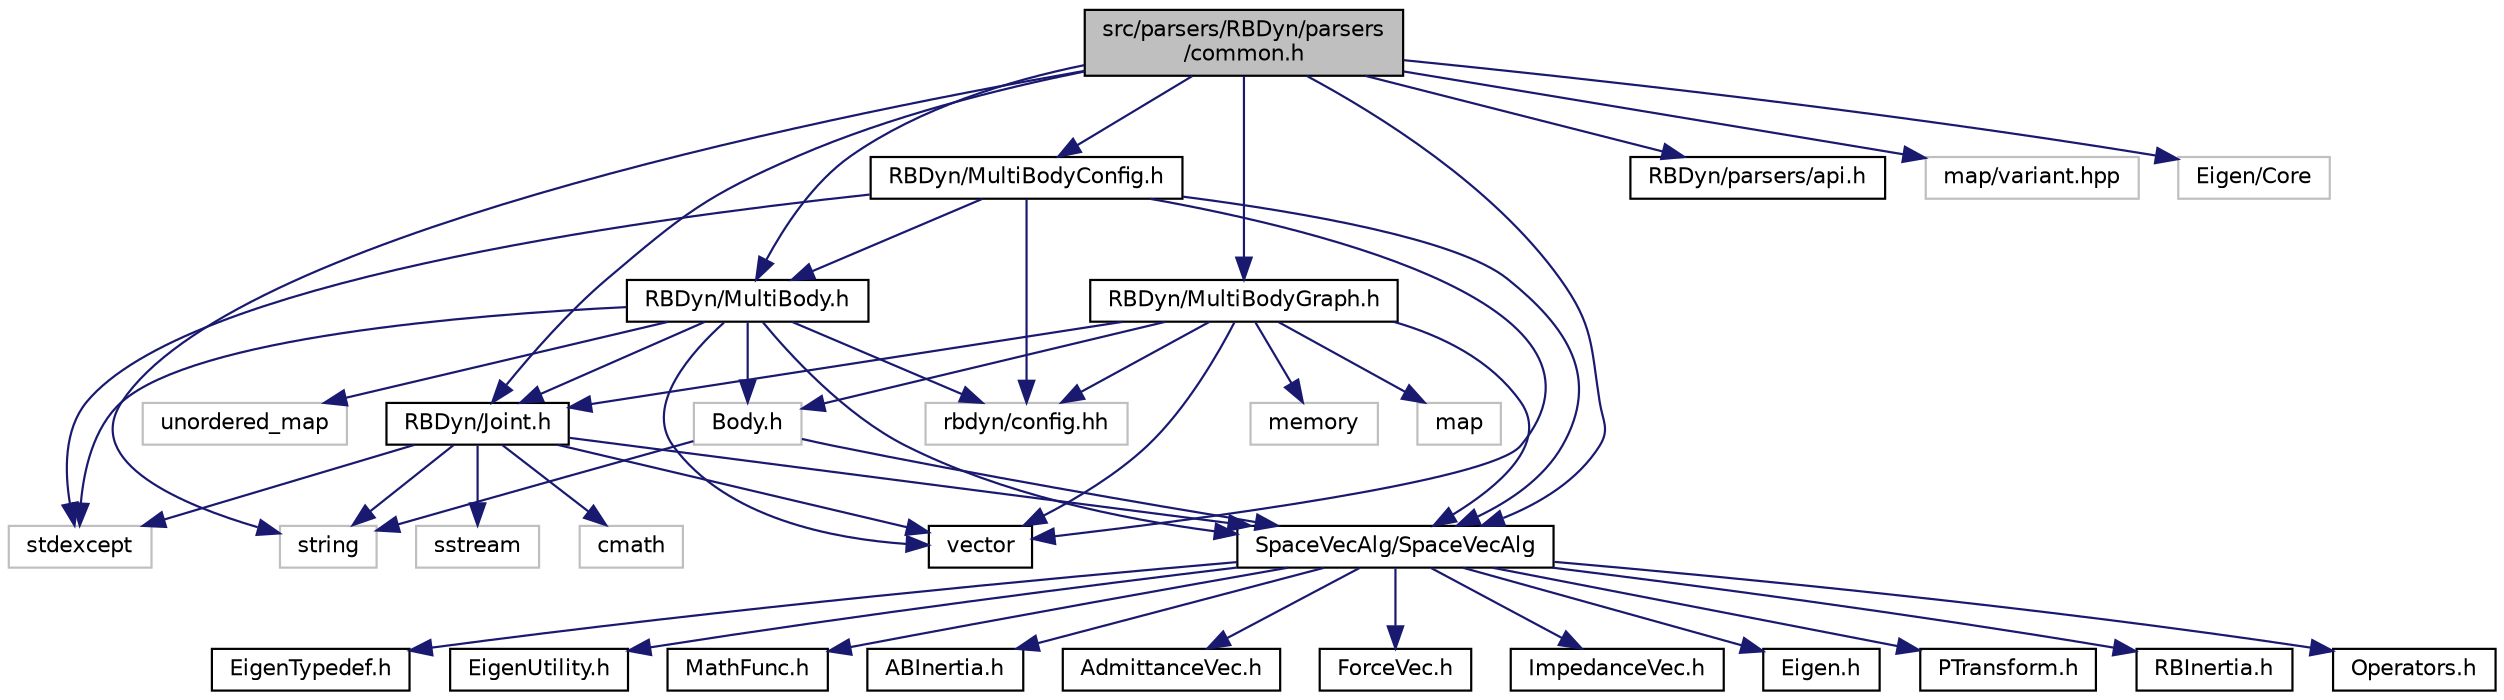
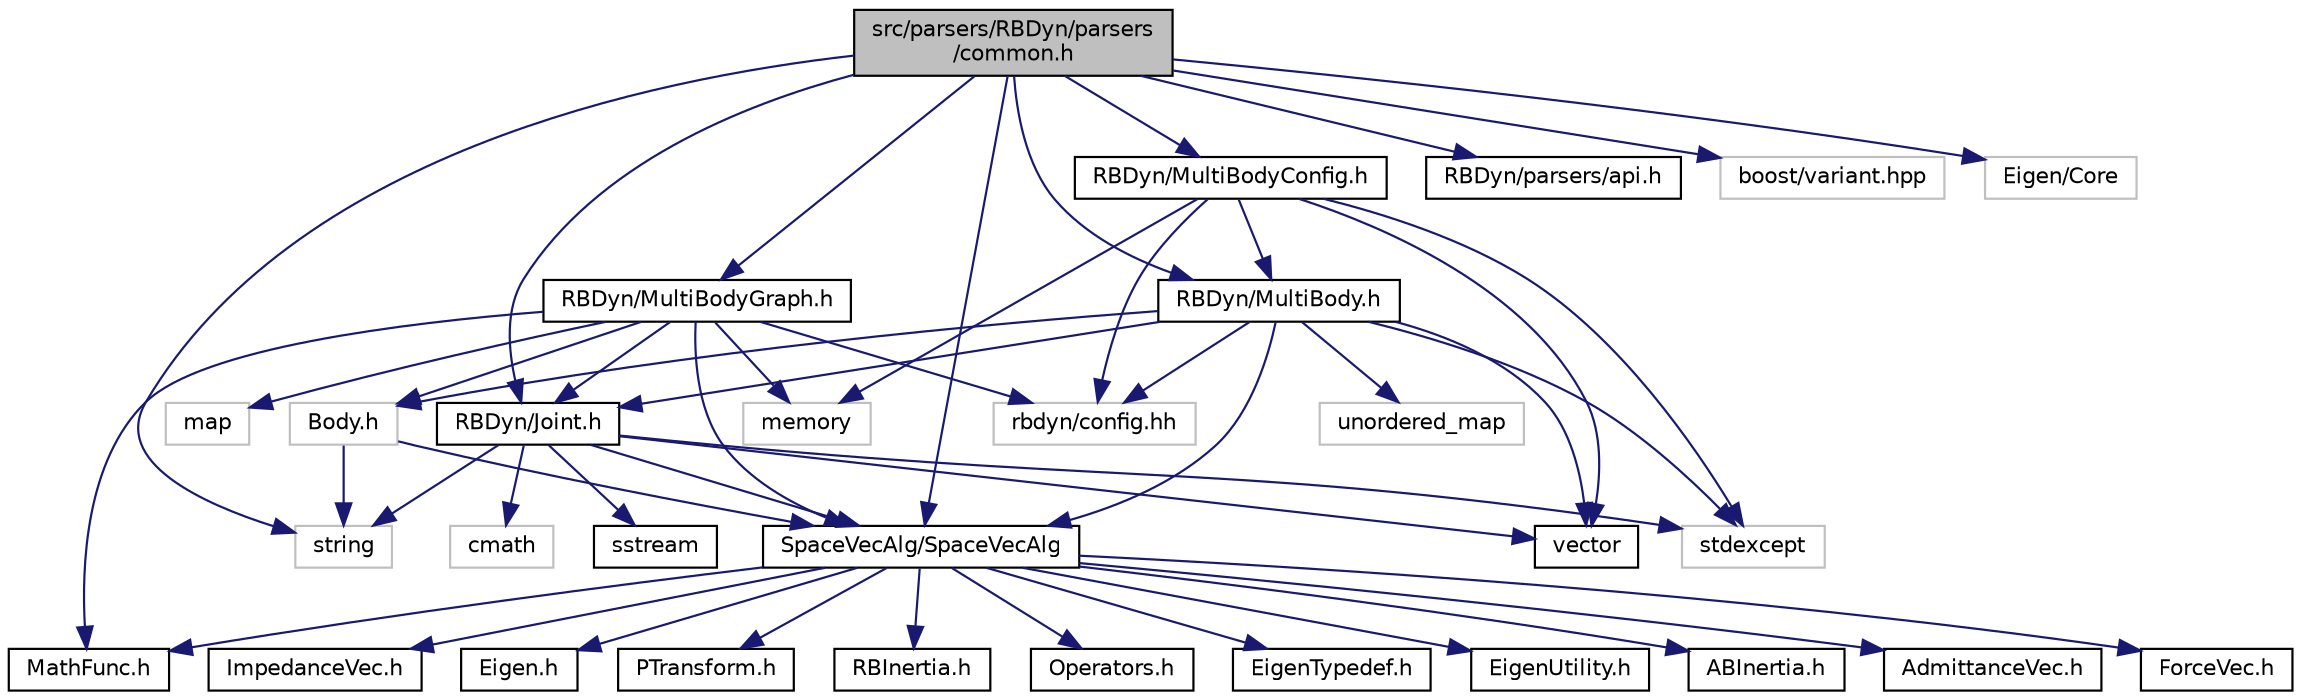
  digraph {
    node [color=black fillcolor=white fontname=Helvetica fontsize=10 shape=record style=filled]
    edge [color=midnightblue fontname=Helvetica fontsize=10 labelfontname=Helvetica labelfontsize=10 style=solid]
    n1 [fillcolor=grey75 fontcolor=black height=0.2 label="src/parsers/RBDyn/parsers\l/common.h" width=0.4]
    n2 [height=0.2 label="RBDyn/Joint.h" width=0.4]
    n3 [color=grey75 height=0.2 label=string width=0.4]
    n4 [height=0.2 label="SpaceVecAlg/SpaceVecAlg" width=0.4]
    n5 [height=0.2 label="RBDyn/MultiBody.h" width=0.4]
    n6 [height=0.2 label="RBDyn/MultiBodyConfig.h" width=0.4]
    n7 [height=0.2 label="RBDyn/MultiBodyGraph.h" width=0.4]
    n8 [height=0.2 label="RBDyn/parsers/api.h" width=0.4]
-   n9 [color=grey75 height=0.2 label="map/variant.hpp" width=0.4]
+   n9 [color=grey75 height=0.2 label="boost/variant.hpp" width=0.4]
    n10 [color=grey75 height=0.2 label="Eigen/Core" width=0.4]
    n11 [color=grey75 height=0.2 label=cmath width=0.4]
-   n12 [color=grey75 height=0.2 label=sstream width=0.4]
+   n12 [height=0.2 label=sstream width=0.4]
    n13 [color=grey75 height=0.2 label=stdexcept width=0.4]
    n14 [height=0.2 label=vector width=0.4]
    n15 [height=0.2 label="EigenTypedef.h" width=0.4]
    n16 [height=0.2 label="EigenUtility.h" width=0.4]
    n17 [height=0.2 label="MathFunc.h" width=0.4]
    n18 [height=0.2 label="ABInertia.h" width=0.4]
    n19 [height=0.2 label="AdmittanceVec.h" width=0.4]
    n20 [height=0.2 label="ForceVec.h" width=0.4]
    n21 [height=0.2 label="ImpedanceVec.h" width=0.4]
    n22 [height=0.2 label="Eigen.h" width=0.4]
    n23 [height=0.2 label="PTransform.h" width=0.4]
    n24 [height=0.2 label="RBInertia.h" width=0.4]
    n25 [height=0.2 label="Operators.h" width=0.4]
    n26 [color=grey75 height=0.2 label=unordered_map width=0.4]
    n27 [color=grey75 height=0.2 label="rbdyn/config.hh" width=0.4]
    n28 [color=grey75 height=0.2 label="Body.h" width=0.4]
    n29 [color=grey75 height=0.2 label=map width=0.4]
    n30 [color=grey75 height=0.2 label=memory width=0.4]
    n1 -> n2
    n1 -> n3
    n1 -> n4
    n1 -> n5
    n1 -> n6
    n1 -> n7
    n1 -> n8
    n1 -> n9
    n1 -> n10
    n2 -> n3
    n2 -> n4
    n2 -> n11
    n2 -> n12
    n2 -> n13
    n2 -> n14
    n4 -> n15
    n4 -> n16
    n4 -> n17
    n4 -> n18
    n4 -> n19
    n4 -> n20
    n4 -> n21
    n4 -> n22
    n4 -> n23
    n4 -> n24
    n4 -> n25
    n5 -> n2
    n5 -> n4
    n5 -> n13
    n5 -> n14
    n5 -> n26
    n5 -> n27
    n5 -> n28
-   n6 -> n4
+   n6 -> n30
    n6 -> n5
    n6 -> n13
    n6 -> n14
    n6 -> n27
    n7 -> n2
    n7 -> n4
-   n7 -> n14
+   n7 -> n17
    n7 -> n27
    n7 -> n28
    n7 -> n29
    n7 -> n30
    n28 -> n3
    n28 -> n4
  }
